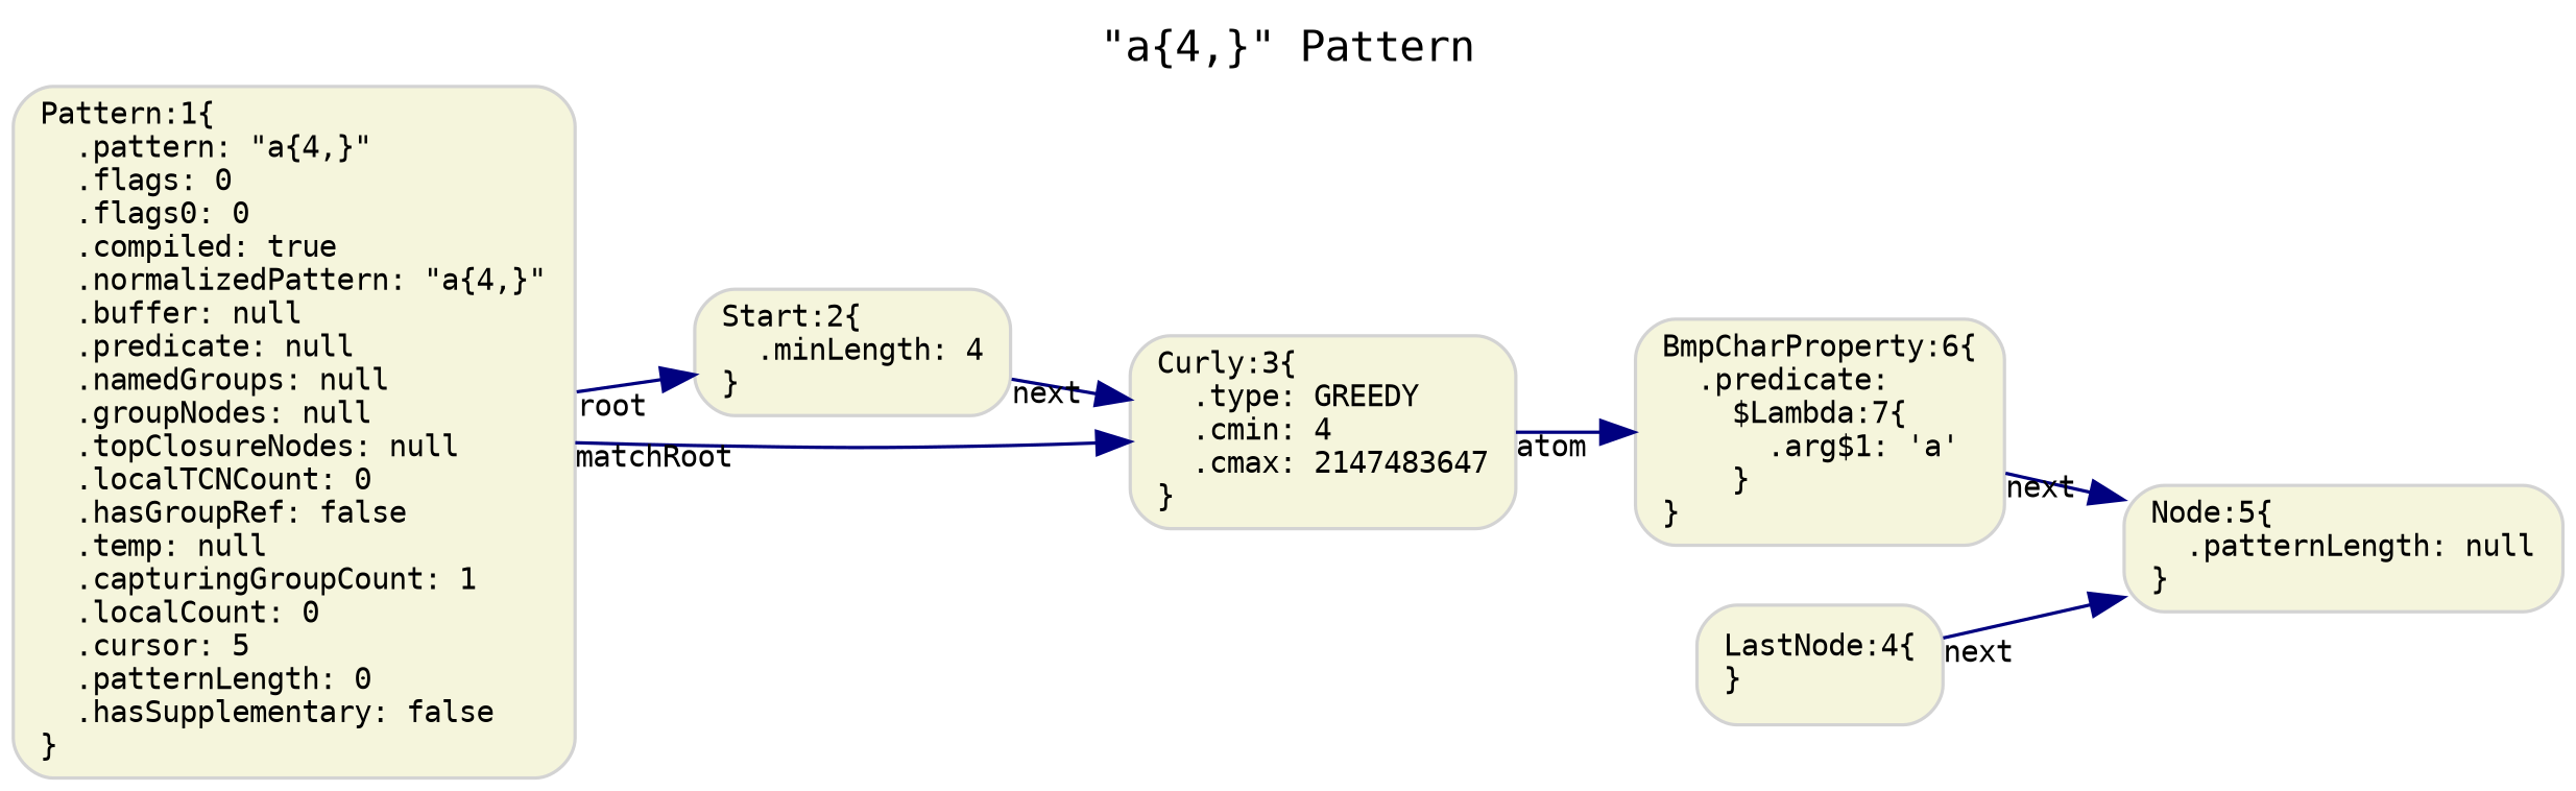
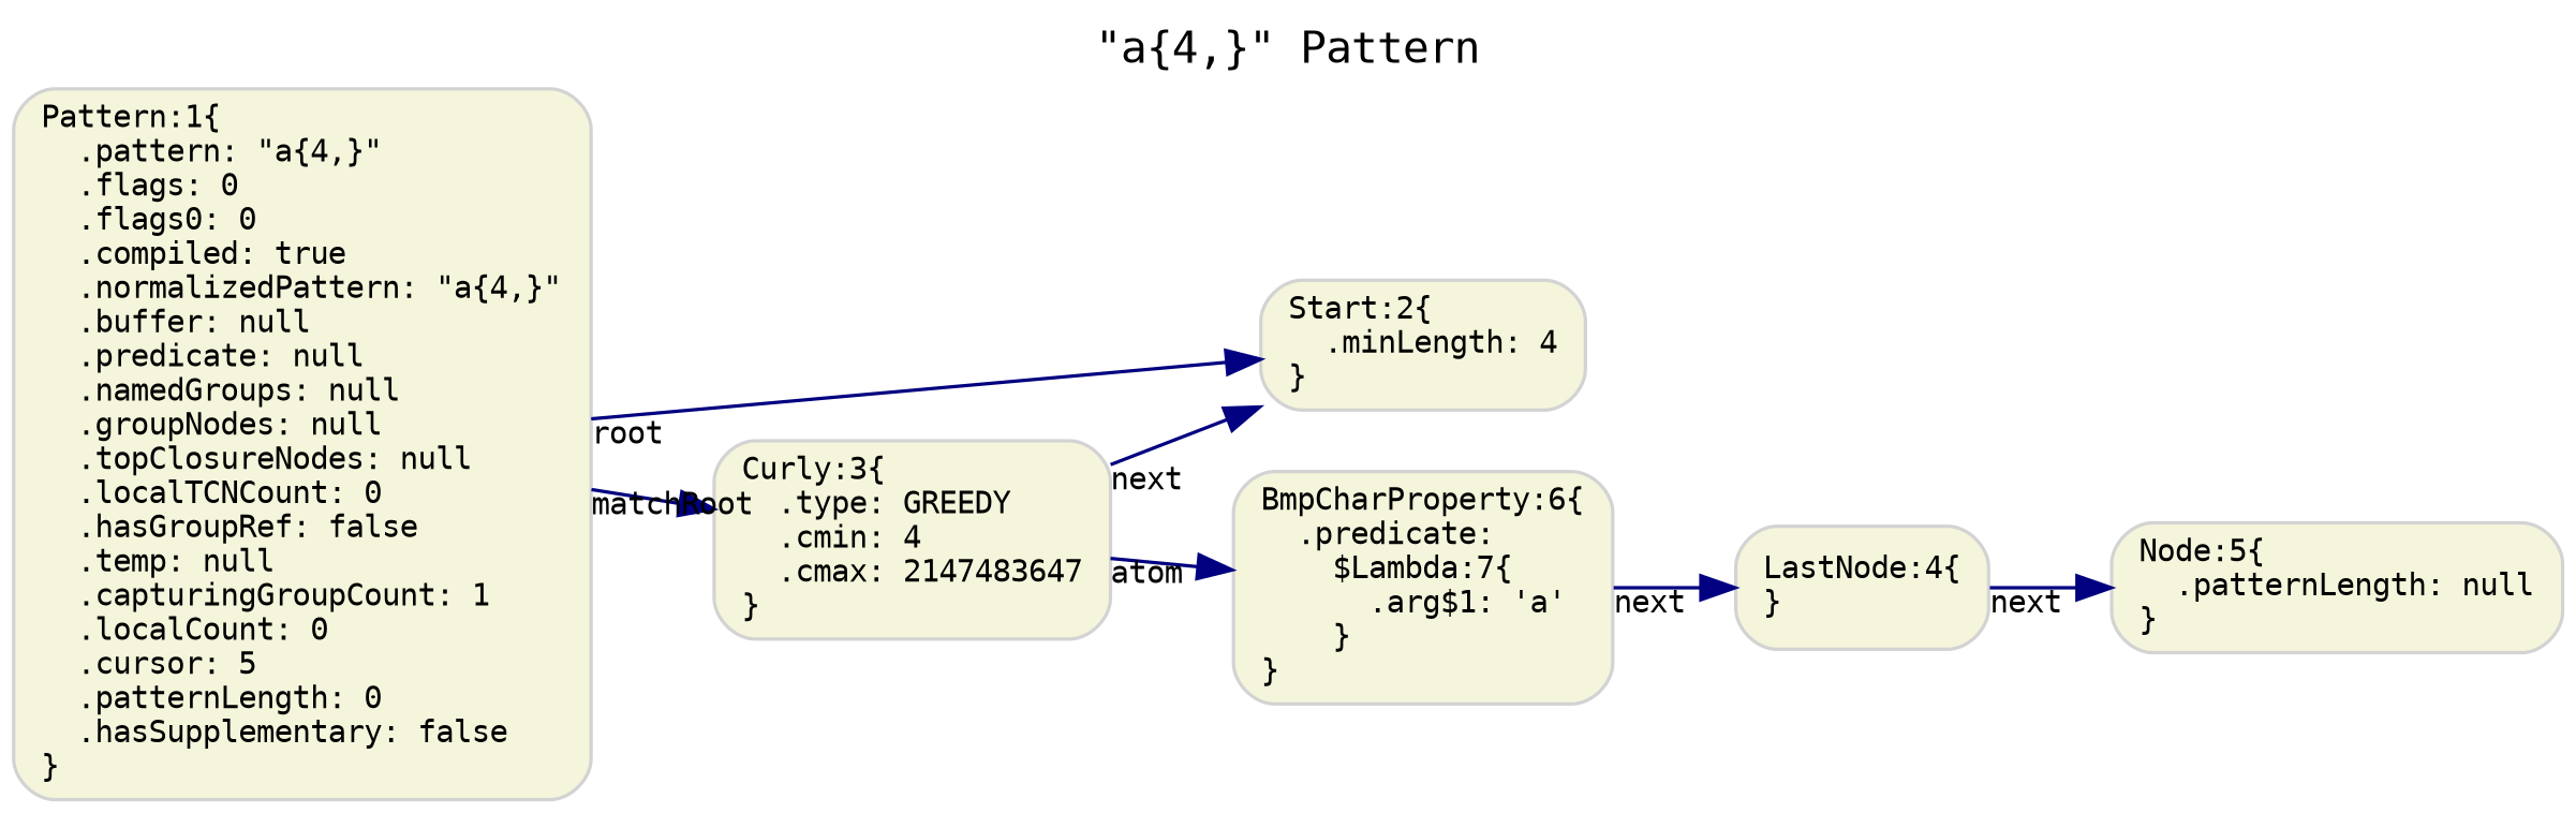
  digraph {
    fontname=Monospace
    fontsize=13
    label="\"a\{4,\}\" Pattern\l"
    labelloc=t
    rankdir=LR
    node [color=LightGray fillcolor=Beige fontname=Monospace fontsize=9 shape=box style="rounded,filled"]
    edge [color=Navy fontname=Monospace fontsize=9 taillabel=next]
    n1 [label="Pattern:1\{\l  .pattern: \"a\{4,\}\"\l  .flags: 0\l  .flags0: 0\l  .compiled: true\l  .normalizedPattern: \"a\{4,\}\"\l  .buffer: null\l  .predicate: null\l  .namedGroups: null\l  .groupNodes: null\l  .topClosureNodes: null\l  .localTCNCount: 0\l  .hasGroupRef: false\l  .temp: null\l  .capturingGroupCount: 1\l  .localCount: 0\l  .cursor: 5\l  .patternLength: 0\l  .hasSupplementary: false\l\}\l"]
    n2 [label="Start:2\{\l  .minLength: 4\l\}\l"]
    n3 [label="Curly:3\{\l  .type: GREEDY\l  .cmin: 4\l  .cmax: 2147483647\l\}\l"]
    n4 [label="BmpCharProperty:6\{\l  .predicate:\l    $Lambda:7\{\l      .arg$1: 'a'\l    \}\l\}\l"]
    n5 [label="LastNode:4\{\l\}\l"]
    n6 [label="Node:5\{\l  .patternLength: null\l\}\l"]
    n1 -> n2 [taillabel=root]
    n1 -> n3 [taillabel=matchRoot]
-   n2 -> n3
+   n3 -> n2
    n3 -> n4 [taillabel=atom]
-   n4 -> n6
+   n4 -> n5
    n5 -> n6
  }
